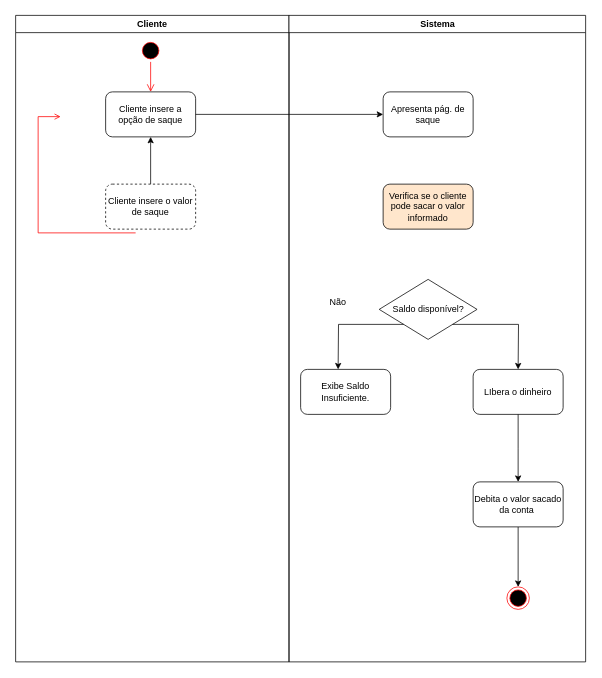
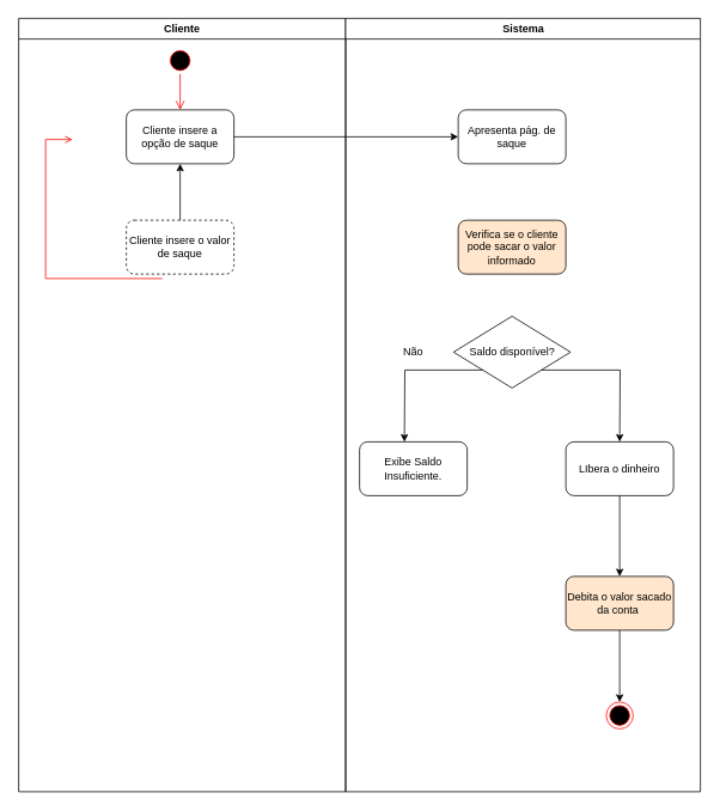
  <mxCell id="0" />
  <mxCell id="1" parent="0" />
  <mxCell id="2" value="Cliente" style="swimlane;whiteSpace=wrap" parent="1" vertex="1"><mxGeometry x="20" y="20" width="364.5" height="862" as="geometry" /></mxCell>
  <mxCell id="3" value="" style="edgeStyle=elbowEdgeStyle;elbow=horizontal;strokeColor=#FF0000;endArrow=open;endFill=1;rounded=0" parent="2" edge="1"><mxGeometry width="100" height="100" relative="1" as="geometry"><mxPoint x="160" y="290" as="sourcePoint" /><mxPoint x="60" y="135" as="targetPoint" /><Array as="points"><mxPoint x="30" y="250" /></Array></mxGeometry></mxCell>
  <mxCell id="4" value="Cliente insere a opção de saque" style="rounded=1;whiteSpace=wrap;html=1;" vertex="1" parent="2"><mxGeometry x="120" y="102" width="120" height="60" as="geometry" /></mxCell>
  <mxCell id="5" value="Cliente insere o valor de saque" style="rounded=1;whiteSpace=wrap;html=1;dashed=1;" vertex="1" parent="2"><mxGeometry x="120" y="225" width="120" height="60" as="geometry" /></mxCell>
  <mxCell id="6" value="" style="ellipse;html=1;shape=startState;fillColor=#000000;strokeColor=#ff0000;" vertex="1" parent="2"><mxGeometry x="165" y="32" width="30" height="30" as="geometry" /></mxCell>
  <mxCell id="7" value="" style="edgeStyle=orthogonalEdgeStyle;html=1;verticalAlign=bottom;endArrow=open;endSize=8;strokeColor=#ff0000;rounded=0;entryX=0.5;entryY=0;entryDx=0;entryDy=0;" edge="1" source="6" parent="2" target="4"><mxGeometry relative="1" as="geometry"><mxPoint x="45" y="112" as="targetPoint" /><Array as="points" /></mxGeometry></mxCell>
  <mxCell id="8" value="Sistema" style="swimlane;whiteSpace=wrap" parent="1" vertex="1"><mxGeometry x="384.5" y="20" width="395.5" height="862" as="geometry" /></mxCell>
  <mxCell id="9" value="Apresenta pág. de saque" style="rounded=1;whiteSpace=wrap;html=1;" vertex="1" parent="8"><mxGeometry x="125.5" y="102" width="120" height="60" as="geometry" /></mxCell>
  <mxCell id="10" value="Verifica se o cliente pode sacar o valor informado" style="rounded=1;whiteSpace=wrap;html=1;fillColor=#ffe6cc;" vertex="1" parent="8"><mxGeometry x="125.5" y="225" width="120" height="60" as="geometry" /></mxCell>
- <mxCell id="11" value="Saldo disponível?" style="rhombus;whiteSpace=wrap;html=1;" vertex="1" parent="8"><mxGeometry x="120.25" y="352" width="130.5" height="80" as="geometry" /></mxCell>
+ <mxCell id="11" value="Saldo disponível?" style="rhombus;whiteSpace=wrap;html=1;" vertex="1" parent="8"><mxGeometry x="120.25" y="332" width="130.5" height="80" as="geometry" /></mxCell>
  <mxCell id="12" value="Exibe Saldo Insuficiente." style="rounded=1;whiteSpace=wrap;html=1;" vertex="1" parent="8"><mxGeometry x="15.5" y="472" width="120" height="60" as="geometry" /></mxCell>
- <mxCell id="13" value="Não" style="text;html=1;strokeColor=none;fillColor=none;align=center;verticalAlign=middle;whiteSpace=wrap;rounded=0;" vertex="1" parent="8"><mxGeometry x="35.5" y="367" width="60" height="30" as="geometry" /></mxCell>
+ <mxCell id="13" value="Não" style="text;html=1;strokeColor=none;fillColor=none;align=center;verticalAlign=middle;whiteSpace=wrap;rounded=0;" vertex="1" parent="8"><mxGeometry x="45.5" y="357" width="60" height="30" as="geometry" /></mxCell>
  <mxCell id="14" value="LIbera o dinheiro" style="rounded=1;whiteSpace=wrap;html=1;" vertex="1" parent="8"><mxGeometry x="245.5" y="472" width="120" height="60" as="geometry" /></mxCell>
  <mxCell id="15" style="edgeStyle=orthogonalEdgeStyle;rounded=0;orthogonalLoop=1;jettySize=auto;html=1;entryX=0.5;entryY=0;entryDx=0;entryDy=0;" edge="1" parent="8" source="16" target="17"><mxGeometry relative="1" as="geometry" /></mxCell>
- <mxCell id="16" value="Debita o valor sacado da conta&amp;nbsp;" style="rounded=1;whiteSpace=wrap;html=1;" vertex="1" parent="8"><mxGeometry x="245.5" y="622" width="120" height="60" as="geometry" /></mxCell>
+ <mxCell id="16" value="Debita o valor sacado da conta&amp;nbsp;" style="rounded=1;whiteSpace=wrap;html=1;fillColor=#ffe6cc;" vertex="1" parent="8"><mxGeometry x="245.5" y="622" width="120" height="60" as="geometry" /></mxCell>
  <mxCell id="17" value="" style="ellipse;html=1;shape=endState;fillColor=#000000;strokeColor=#ff0000;" vertex="1" parent="8"><mxGeometry x="290.5" y="762" width="30" height="30" as="geometry" /></mxCell>
  <mxCell id="18" style="edgeStyle=orthogonalEdgeStyle;rounded=0;orthogonalLoop=1;jettySize=auto;html=1;" edge="1" parent="1" source="4"><mxGeometry relative="1" as="geometry"><mxPoint x="510" y="152" as="targetPoint" /></mxGeometry></mxCell>
  <mxCell id="19" style="edgeStyle=orthogonalEdgeStyle;rounded=0;orthogonalLoop=1;jettySize=auto;html=1;" edge="1" parent="1" source="5" target="4"><mxGeometry relative="1" as="geometry"><mxPoint x="500" y="275" as="targetPoint" /></mxGeometry></mxCell>
  <mxCell id="20" style="edgeStyle=orthogonalEdgeStyle;rounded=0;orthogonalLoop=1;jettySize=auto;html=1;exitX=1;exitY=1;exitDx=0;exitDy=0;" edge="1" parent="1" source="11"><mxGeometry relative="1" as="geometry"><mxPoint x="690" y="492" as="targetPoint" /></mxGeometry></mxCell>
  <mxCell id="21" style="edgeStyle=orthogonalEdgeStyle;rounded=0;orthogonalLoop=1;jettySize=auto;html=1;exitX=0;exitY=1;exitDx=0;exitDy=0;" edge="1" parent="1" source="11"><mxGeometry relative="1" as="geometry"><mxPoint x="450" y="492" as="targetPoint" /></mxGeometry></mxCell>
  <mxCell id="22" style="edgeStyle=orthogonalEdgeStyle;rounded=0;orthogonalLoop=1;jettySize=auto;html=1;" edge="1" parent="1" source="14"><mxGeometry relative="1" as="geometry"><mxPoint x="690" y="642" as="targetPoint" /></mxGeometry></mxCell>
